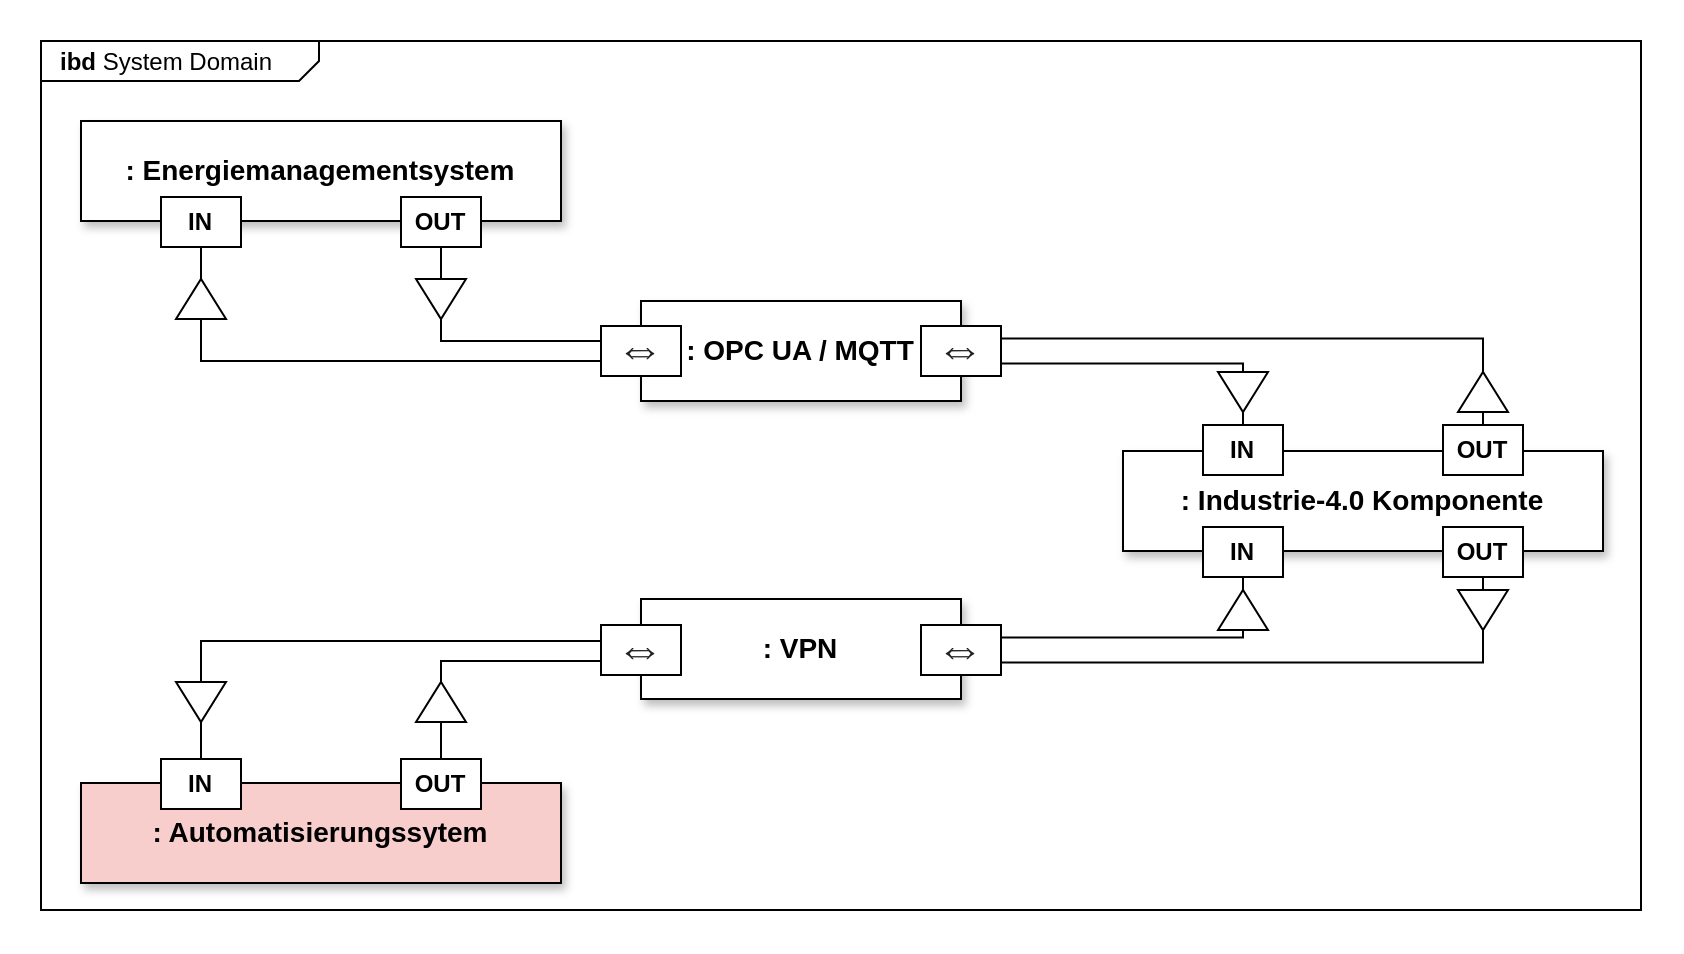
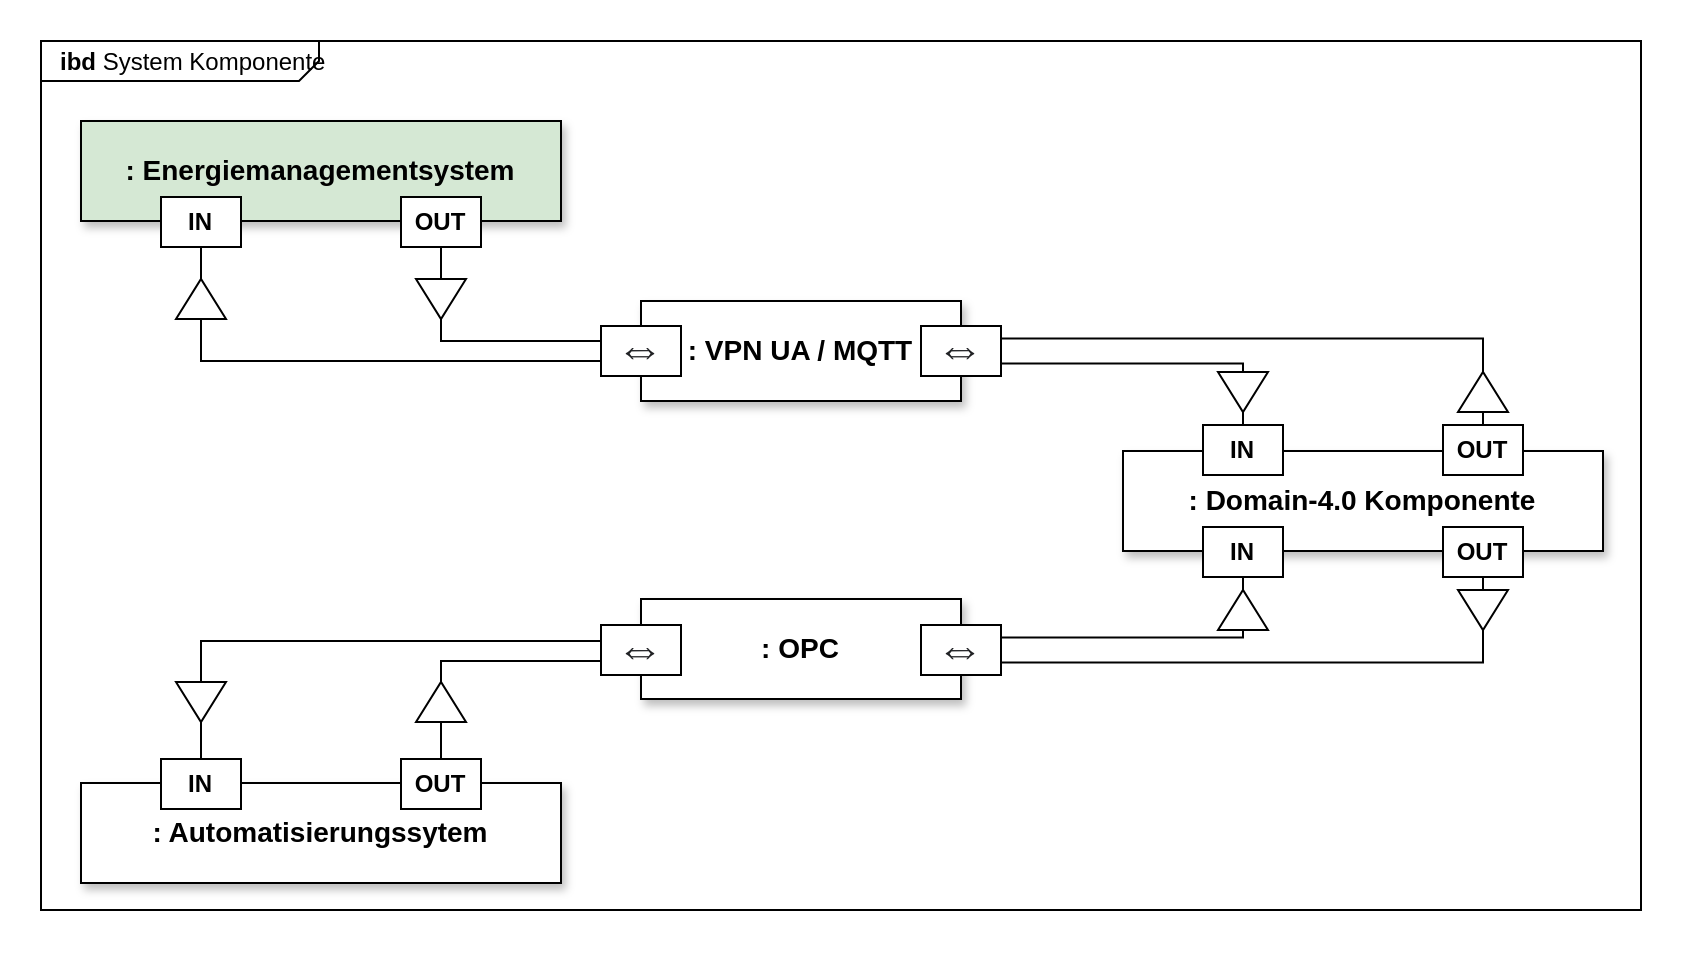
  <mxCell id="0" style=";html=1;" />
  <mxCell id="1" style=";html=1;" parent="0" />
- <mxCell id="2" value="&lt;p style=&quot;margin: 0px ; margin-top: 4px ; margin-left: 10px ; text-align: left&quot;&gt;&lt;b&gt;ibd&lt;/b&gt;&amp;nbsp;System Domain&lt;/p&gt;" style="html=1;strokeWidth=1;shape=mxgraph.sysml.package;html=1;overflow=fill;whiteSpace=wrap;fillColor=none;gradientColor=none;fontSize=12;align=center;labelX=139.5;shadow=0;" parent="1" vertex="1"><mxGeometry x="20" y="20" width="800" height="434.5" as="geometry" /></mxCell>
+ <mxCell id="2" value="&lt;p style=&quot;margin: 0px ; margin-top: 4px ; margin-left: 10px ; text-align: left&quot;&gt;&lt;b&gt;ibd&lt;/b&gt;&amp;nbsp;System Komponente&lt;/p&gt;" style="html=1;strokeWidth=1;shape=mxgraph.sysml.package;html=1;overflow=fill;whiteSpace=wrap;fillColor=none;gradientColor=none;fontSize=12;align=center;labelX=139.5;shadow=0;" parent="1" vertex="1"><mxGeometry x="20" y="20" width="800" height="434.5" as="geometry" /></mxCell>
  <mxCell id="3" style="edgeStyle=orthogonalEdgeStyle;rounded=0;orthogonalLoop=1;jettySize=auto;html=1;entryX=0;entryY=0.75;entryDx=0;entryDy=0;endArrow=none;endFill=0;" edge="1" parent="1" source="25" target="29"><mxGeometry relative="1" as="geometry"><Array as="points"><mxPoint x="100" y="180" /><mxPoint x="300" y="180" /></Array></mxGeometry></mxCell>
  <mxCell id="4" style="edgeStyle=orthogonalEdgeStyle;rounded=0;orthogonalLoop=1;jettySize=auto;html=1;entryX=0;entryY=0.25;entryDx=0;entryDy=0;endArrow=none;endFill=0;" edge="1" parent="1" source="26" target="29"><mxGeometry relative="1" as="geometry"><Array as="points"><mxPoint x="220" y="170" /><mxPoint x="300" y="170" /></Array></mxGeometry></mxCell>
  <mxCell id="5" style="edgeStyle=orthogonalEdgeStyle;rounded=0;orthogonalLoop=1;jettySize=auto;html=1;entryX=0;entryY=0.5;entryDx=0;entryDy=0;elbow=vertical;endArrow=none;endFill=0;" edge="1" parent="1" source="21" target="33"><mxGeometry relative="1" as="geometry"><Array as="points"><mxPoint x="100" y="320" /><mxPoint x="300" y="320" /></Array></mxGeometry></mxCell>
  <mxCell id="6" style="edgeStyle=orthogonalEdgeStyle;rounded=0;orthogonalLoop=1;jettySize=auto;html=1;exitX=0.5;exitY=0;exitDx=0;exitDy=0;entryX=0;entryY=0.5;entryDx=0;entryDy=0;startArrow=none;startFill=0;endArrow=none;endFill=0;" edge="1" parent="1" source="22" target="33"><mxGeometry relative="1" as="geometry"><Array as="points"><mxPoint x="220" y="330" /><mxPoint x="300" y="330" /></Array></mxGeometry></mxCell>
  <mxCell id="7" style="edgeStyle=orthogonalEdgeStyle;rounded=0;orthogonalLoop=1;jettySize=auto;html=1;exitX=0.5;exitY=1;exitDx=0;exitDy=0;entryX=1;entryY=0.25;entryDx=0;entryDy=0;endArrow=none;endFill=0;" edge="1" parent="1" source="39" target="34"><mxGeometry relative="1" as="geometry" /></mxCell>
  <mxCell id="8" style="edgeStyle=orthogonalEdgeStyle;rounded=0;orthogonalLoop=1;jettySize=auto;html=1;exitX=1;exitY=0.75;exitDx=0;exitDy=0;entryX=0.5;entryY=0;entryDx=0;entryDy=0;endArrow=none;endFill=0;" edge="1" parent="1" source="30" target="37"><mxGeometry relative="1" as="geometry" /></mxCell>
  <mxCell id="9" style="edgeStyle=orthogonalEdgeStyle;rounded=0;orthogonalLoop=1;jettySize=auto;html=1;exitX=1;exitY=0.25;exitDx=0;exitDy=0;entryX=0.5;entryY=0;entryDx=0;entryDy=0;endArrow=none;endFill=0;" edge="1" parent="1" source="30" target="38"><mxGeometry relative="1" as="geometry" /></mxCell>
  <mxCell id="10" style="edgeStyle=orthogonalEdgeStyle;rounded=0;orthogonalLoop=1;jettySize=auto;html=1;exitX=1;exitY=0.75;exitDx=0;exitDy=0;entryX=0.5;entryY=1;entryDx=0;entryDy=0;endArrow=none;endFill=0;" edge="1" parent="1" source="34" target="40"><mxGeometry relative="1" as="geometry" /></mxCell>
  <mxCell id="11" value="" style="triangle;whiteSpace=wrap;html=1;rotation=90;" vertex="1" parent="1"><mxGeometry x="90" y="338" width="20" height="25" as="geometry" /></mxCell>
  <mxCell id="12" value="" style="triangle;whiteSpace=wrap;html=1;rotation=-90;" vertex="1" parent="1"><mxGeometry x="210" y="338" width="20" height="25" as="geometry" /></mxCell>
  <mxCell id="13" value="" style="triangle;whiteSpace=wrap;html=1;rotation=90;" vertex="1" parent="1"><mxGeometry x="210" y="136.5" width="20" height="25" as="geometry" /></mxCell>
  <mxCell id="14" value="" style="triangle;whiteSpace=wrap;html=1;rotation=-90;shadow=0;rounded=0;" vertex="1" parent="1"><mxGeometry x="90" y="136.5" width="20" height="25" as="geometry" /></mxCell>
  <mxCell id="15" value="" style="triangle;whiteSpace=wrap;html=1;rotation=90;" vertex="1" parent="1"><mxGeometry x="731" y="292" width="20" height="25" as="geometry" /></mxCell>
  <mxCell id="16" value="" style="triangle;whiteSpace=wrap;html=1;rotation=-90;" vertex="1" parent="1"><mxGeometry x="611" y="292" width="20" height="25" as="geometry" /></mxCell>
  <mxCell id="17" value="" style="triangle;whiteSpace=wrap;html=1;rotation=90;" vertex="1" parent="1"><mxGeometry x="611" y="183" width="20" height="25" as="geometry" /></mxCell>
  <mxCell id="18" value="" style="triangle;whiteSpace=wrap;html=1;rotation=-90;" vertex="1" parent="1"><mxGeometry x="731" y="183" width="20" height="25" as="geometry" /></mxCell>
  <mxCell id="19" value="" style="group" vertex="1" connectable="0" parent="1"><mxGeometry x="40" y="379" width="240" height="62" as="geometry" /></mxCell>
- <mxCell id="20" value="&lt;b&gt;&lt;font style=&quot;font-size: 14px;&quot;&gt;: Automatisierungssytem&lt;/font&gt;&lt;/b&gt;" style="rounded=0;whiteSpace=wrap;html=1;shadow=1;fillColor=#f8cecc;" vertex="1" parent="19"><mxGeometry y="12" width="240" height="50" as="geometry" /></mxCell>
+ <mxCell id="20" value="&lt;b&gt;&lt;font style=&quot;font-size: 14px;&quot;&gt;: Automatisierungssytem&lt;/font&gt;&lt;/b&gt;" style="rounded=0;whiteSpace=wrap;html=1;shadow=1;" vertex="1" parent="19"><mxGeometry y="12" width="240" height="50" as="geometry" /></mxCell>
  <mxCell id="21" value="&lt;b&gt;IN&lt;/b&gt;" style="rounded=0;whiteSpace=wrap;html=1;shadow=0;" vertex="1" parent="19"><mxGeometry x="40" width="40" height="25" as="geometry" /></mxCell>
  <mxCell id="22" value="&lt;b&gt;OUT&lt;/b&gt;" style="rounded=0;whiteSpace=wrap;html=1;" vertex="1" parent="19"><mxGeometry x="160" width="40" height="25" as="geometry" /></mxCell>
  <mxCell id="23" value="" style="group" vertex="1" connectable="0" parent="1"><mxGeometry x="40" y="60" width="240" height="63" as="geometry" /></mxCell>
- <mxCell id="24" value="&lt;b&gt;&lt;font style=&quot;font-size: 14px;&quot;&gt;: Energiemanagementsystem&lt;/font&gt;&lt;/b&gt;" style="rounded=0;whiteSpace=wrap;html=1;shadow=1;" vertex="1" parent="23"><mxGeometry width="240" height="50" as="geometry" /></mxCell>
+ <mxCell id="24" value="&lt;b&gt;&lt;font style=&quot;font-size: 14px;&quot;&gt;: Energiemanagementsystem&lt;/font&gt;&lt;/b&gt;" style="rounded=0;whiteSpace=wrap;html=1;shadow=1;fillColor=#d5e8d4;" vertex="1" parent="23"><mxGeometry width="240" height="50" as="geometry" /></mxCell>
  <mxCell id="25" value="&lt;b&gt;IN&lt;/b&gt;" style="rounded=0;whiteSpace=wrap;html=1;" vertex="1" parent="23"><mxGeometry x="40" y="38" width="40" height="25" as="geometry" /></mxCell>
  <mxCell id="26" value="&lt;b&gt;OUT&lt;/b&gt;" style="rounded=0;whiteSpace=wrap;html=1;" vertex="1" parent="23"><mxGeometry x="160" y="38" width="40" height="25" as="geometry" /></mxCell>
  <mxCell id="27" value="" style="group" vertex="1" connectable="0" parent="1"><mxGeometry x="300" y="150" width="200" height="50" as="geometry" /></mxCell>
- <mxCell id="28" value="&lt;b&gt;&lt;font style=&quot;font-size: 14px;&quot;&gt;: OPC UA / MQTT&lt;/font&gt;&lt;/b&gt;" style="rounded=0;whiteSpace=wrap;html=1;shadow=1;" vertex="1" parent="27"><mxGeometry x="20" width="160" height="50" as="geometry" /></mxCell>
+ <mxCell id="28" value="&lt;b&gt;&lt;font style=&quot;font-size: 14px;&quot;&gt;: VPN UA / MQTT&lt;/font&gt;&lt;/b&gt;" style="rounded=0;whiteSpace=wrap;html=1;shadow=1;" vertex="1" parent="27"><mxGeometry x="20" width="160" height="50" as="geometry" /></mxCell>
  <mxCell id="29" value="&lt;span style=&quot;color: rgb(32, 33, 36); font-family: &amp;quot;Google Sans&amp;quot;, arial, sans-serif; text-align: left; background-color: rgb(255, 255, 255);&quot;&gt;&lt;font size=&quot;1&quot; style=&quot;&quot;&gt;&lt;b style=&quot;font-size: 24px;&quot;&gt;⇔&lt;/b&gt;&lt;/font&gt;&lt;/span&gt;" style="rounded=0;whiteSpace=wrap;html=1;" vertex="1" parent="27"><mxGeometry y="12.5" width="40" height="25" as="geometry" /></mxCell>
  <mxCell id="30" value="&lt;span style=&quot;color: rgb(32, 33, 36); font-family: &amp;quot;Google Sans&amp;quot;, arial, sans-serif; text-align: left; background-color: rgb(255, 255, 255);&quot;&gt;&lt;font size=&quot;1&quot; style=&quot;&quot;&gt;&lt;b style=&quot;font-size: 24px;&quot;&gt;⇔&lt;/b&gt;&lt;/font&gt;&lt;/span&gt;" style="rounded=0;whiteSpace=wrap;html=1;" vertex="1" parent="27"><mxGeometry x="160" y="12.5" width="40" height="25" as="geometry" /></mxCell>
  <mxCell id="31" value="" style="group" vertex="1" connectable="0" parent="1"><mxGeometry x="300" y="299" width="200" height="50" as="geometry" /></mxCell>
- <mxCell id="32" value="&lt;b&gt;&lt;font style=&quot;font-size: 14px;&quot;&gt;: VPN&lt;/font&gt;&lt;/b&gt;" style="rounded=0;whiteSpace=wrap;html=1;shadow=1;" vertex="1" parent="31"><mxGeometry x="20" width="160" height="50" as="geometry" /></mxCell>
+ <mxCell id="32" value="&lt;b&gt;&lt;font style=&quot;font-size: 14px;&quot;&gt;: OPC&lt;/font&gt;&lt;/b&gt;" style="rounded=0;whiteSpace=wrap;html=1;shadow=1;" vertex="1" parent="31"><mxGeometry x="20" width="160" height="50" as="geometry" /></mxCell>
  <mxCell id="33" value="&lt;span style=&quot;color: rgb(32, 33, 36); font-family: &amp;quot;Google Sans&amp;quot;, arial, sans-serif; text-align: left; background-color: rgb(255, 255, 255);&quot;&gt;&lt;font size=&quot;1&quot; style=&quot;&quot;&gt;&lt;b style=&quot;font-size: 24px;&quot;&gt;⇔&lt;/b&gt;&lt;/font&gt;&lt;/span&gt;" style="rounded=0;whiteSpace=wrap;html=1;" vertex="1" parent="31"><mxGeometry y="13" width="40" height="25" as="geometry" /></mxCell>
  <mxCell id="34" value="&lt;span style=&quot;color: rgb(32, 33, 36); font-family: &amp;quot;Google Sans&amp;quot;, arial, sans-serif; text-align: left; background-color: rgb(255, 255, 255);&quot;&gt;&lt;font size=&quot;1&quot; style=&quot;&quot;&gt;&lt;b style=&quot;font-size: 24px;&quot;&gt;⇔&lt;/b&gt;&lt;/font&gt;&lt;/span&gt;" style="rounded=0;whiteSpace=wrap;html=1;" vertex="1" parent="31"><mxGeometry x="160" y="13" width="40" height="25" as="geometry" /></mxCell>
  <mxCell id="35" value="" style="group;shadow=1;" vertex="1" connectable="0" parent="1"><mxGeometry x="561" y="212" width="240" height="76" as="geometry" /></mxCell>
- <mxCell id="36" value="&lt;b&gt;&lt;font style=&quot;font-size: 14px;&quot;&gt;: Industrie-4.0 Komponente&lt;/font&gt;&lt;/b&gt;" style="rounded=0;whiteSpace=wrap;html=1;shadow=1;" vertex="1" parent="35"><mxGeometry y="13" width="240" height="50" as="geometry" /></mxCell>
+ <mxCell id="36" value="&lt;b&gt;&lt;font style=&quot;font-size: 14px;&quot;&gt;: Domain-4.0 Komponente&lt;/font&gt;&lt;/b&gt;" style="rounded=0;whiteSpace=wrap;html=1;shadow=1;" vertex="1" parent="35"><mxGeometry y="13" width="240" height="50" as="geometry" /></mxCell>
  <mxCell id="37" value="&lt;b&gt;IN&lt;/b&gt;" style="rounded=0;whiteSpace=wrap;html=1;" vertex="1" parent="35"><mxGeometry x="40" width="40" height="25" as="geometry" /></mxCell>
  <mxCell id="38" value="&lt;b&gt;OUT&lt;/b&gt;" style="rounded=0;whiteSpace=wrap;html=1;" vertex="1" parent="35"><mxGeometry x="160" width="40" height="25" as="geometry" /></mxCell>
  <mxCell id="39" value="&lt;b&gt;IN&lt;/b&gt;" style="rounded=0;whiteSpace=wrap;html=1;" vertex="1" parent="35"><mxGeometry x="40" y="51" width="40" height="25" as="geometry" /></mxCell>
  <mxCell id="40" value="&lt;b&gt;OUT&lt;/b&gt;" style="rounded=0;whiteSpace=wrap;html=1;" vertex="1" parent="35"><mxGeometry x="160" y="51" width="40" height="25" as="geometry" /></mxCell>
